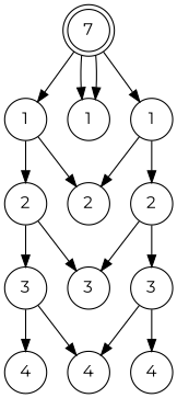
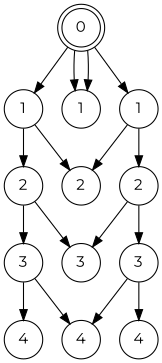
  digraph {
    fontname=Montserrat
    node [shape=circle fontname=Montserrat]
    edge [fontname=Montserrat]
-   n1 [label=7 shape=doublecircle]
+   n1 [label=0 shape=doublecircle]
    n2 [label=1]
    n3 [label=1]
    n4 [label=1]
    n5 [label=2]
    n6 [label=2]
    n7 [label=3]
    n8 [label=3]
    n9 [label=4]
    n10 [label=4]
    n11 [label=2]
    n12 [label=3]
    n13 [label=4]
    n1 -> n2
    n1 -> n3
    n1 -> n3
    n1 -> n4
    n2 -> n5
    n2 -> n6
    n4 -> n5
    n4 -> n11
    n6 -> n7
    n6 -> n8
    n8 -> n9
    n8 -> n10
    n11 -> n7
    n11 -> n12
    n12 -> n9
    n12 -> n13
  }
